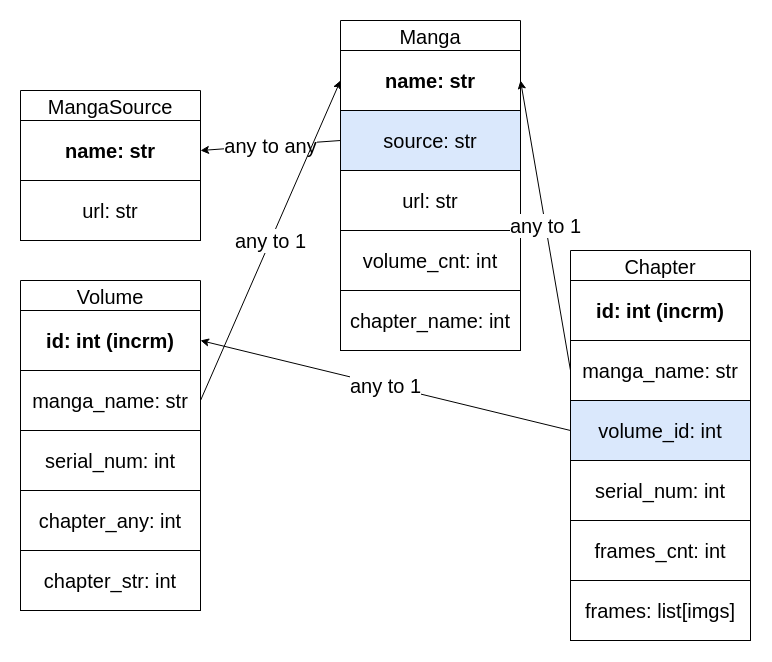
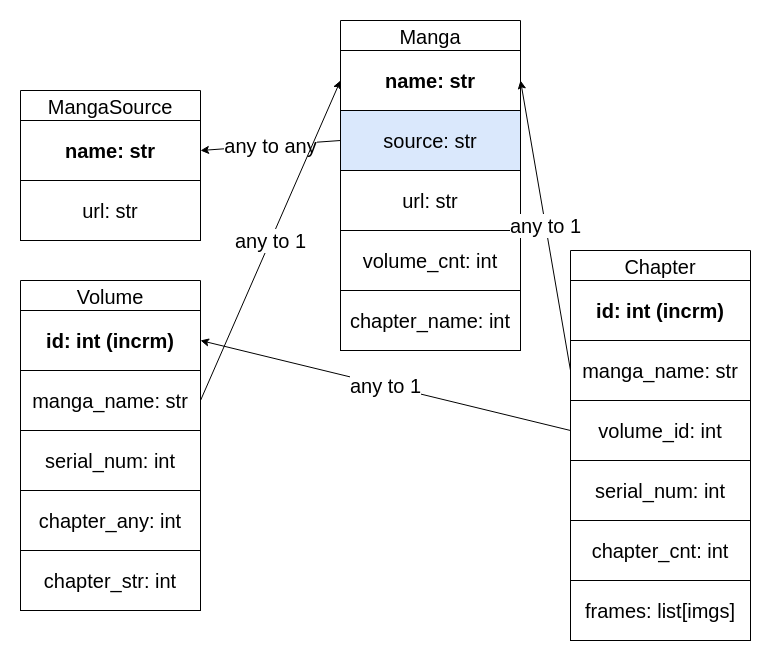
  <mxCell id="0" />
  <mxCell id="1" parent="0" />
  <mxCell id="2" value="MangaSource" style="swimlane;fontStyle=0;childLayout=stackLayout;horizontal=1;startSize=30;horizontalStack=0;resizeParent=1;resizeParentMax=0;resizeLast=0;collapsible=1;marginBottom=0;fontFamily=Helvetica;fontSize=20;" vertex="1" parent="1"><mxGeometry x="20" y="90" width="180" height="150" as="geometry"><mxRectangle x="160" y="140" width="160" height="30" as="alternateBounds" /></mxGeometry></mxCell>
  <mxCell id="3" value="&lt;b&gt;name: str&lt;/b&gt;" style="rounded=0;whiteSpace=wrap;html=1;fontFamily=Helvetica;fontSize=20;" vertex="1" parent="2"><mxGeometry y="30" width="180" height="60" as="geometry" /></mxCell>
  <mxCell id="4" value="url: str" style="rounded=0;whiteSpace=wrap;html=1;fontFamily=Helvetica;fontSize=20;" vertex="1" parent="2"><mxGeometry y="90" width="180" height="60" as="geometry" /></mxCell>
  <mxCell id="5" value="Manga" style="swimlane;fontStyle=0;childLayout=stackLayout;horizontal=1;startSize=30;horizontalStack=0;resizeParent=1;resizeParentMax=0;resizeLast=0;collapsible=1;marginBottom=0;fontFamily=Helvetica;fontSize=20;" vertex="1" parent="1"><mxGeometry x="340" y="20" width="180" height="330" as="geometry"><mxRectangle x="160" y="140" width="160" height="30" as="alternateBounds" /></mxGeometry></mxCell>
  <mxCell id="6" value="&lt;b&gt;name: str&lt;/b&gt;" style="rounded=0;whiteSpace=wrap;html=1;fontFamily=Helvetica;fontSize=20;" vertex="1" parent="5"><mxGeometry y="30" width="180" height="60" as="geometry" /></mxCell>
  <mxCell id="7" value="source: str" style="rounded=0;whiteSpace=wrap;html=1;fontFamily=Helvetica;fontSize=20;fillColor=#dae8fc;" vertex="1" parent="5"><mxGeometry y="90" width="180" height="60" as="geometry" /></mxCell>
  <mxCell id="8" value="url: str" style="rounded=0;whiteSpace=wrap;html=1;fontFamily=Helvetica;fontSize=20;" vertex="1" parent="5"><mxGeometry y="150" width="180" height="60" as="geometry" /></mxCell>
  <mxCell id="9" value="volume_cnt: int" style="rounded=0;whiteSpace=wrap;html=1;fontFamily=Helvetica;fontSize=20;" vertex="1" parent="5"><mxGeometry y="210" width="180" height="60" as="geometry" /></mxCell>
  <mxCell id="10" value="chapter_name: int" style="rounded=0;whiteSpace=wrap;html=1;fontFamily=Helvetica;fontSize=20;" vertex="1" parent="5"><mxGeometry y="270" width="180" height="60" as="geometry" /></mxCell>
  <mxCell id="11" value="any to any" style="edgeStyle=none;html=1;exitX=0;exitY=0.5;exitDx=0;exitDy=0;entryX=1;entryY=0.5;entryDx=0;entryDy=0;fontFamily=Helvetica;fontSize=20;" edge="1" parent="1" source="7" target="3"><mxGeometry relative="1" as="geometry" /></mxCell>
  <mxCell id="12" value="Volume" style="swimlane;fontStyle=0;childLayout=stackLayout;horizontal=1;startSize=30;horizontalStack=0;resizeParent=1;resizeParentMax=0;resizeLast=0;collapsible=1;marginBottom=0;fontFamily=Helvetica;fontSize=20;" vertex="1" parent="1"><mxGeometry x="20" y="280" width="180" height="330" as="geometry"><mxRectangle x="160" y="140" width="160" height="30" as="alternateBounds" /></mxGeometry></mxCell>
  <mxCell id="13" value="&lt;b&gt;id: int (incrm)&lt;/b&gt;" style="rounded=0;whiteSpace=wrap;html=1;fontFamily=Helvetica;fontSize=20;" vertex="1" parent="12"><mxGeometry y="30" width="180" height="60" as="geometry" /></mxCell>
  <mxCell id="14" value="manga_name: str" style="rounded=0;whiteSpace=wrap;html=1;fontFamily=Helvetica;fontSize=20;" vertex="1" parent="12"><mxGeometry y="90" width="180" height="60" as="geometry" /></mxCell>
  <mxCell id="15" value="serial_num: int" style="rounded=0;whiteSpace=wrap;html=1;fontFamily=Helvetica;fontSize=20;" vertex="1" parent="12"><mxGeometry y="150" width="180" height="60" as="geometry" /></mxCell>
  <mxCell id="16" value="chapter_any: int" style="rounded=0;whiteSpace=wrap;html=1;fontFamily=Helvetica;fontSize=20;" vertex="1" parent="12"><mxGeometry y="210" width="180" height="60" as="geometry" /></mxCell>
  <mxCell id="17" value="chapter_str: int" style="rounded=0;whiteSpace=wrap;html=1;fontFamily=Helvetica;fontSize=20;" vertex="1" parent="12"><mxGeometry y="270" width="180" height="60" as="geometry" /></mxCell>
  <mxCell id="18" value="any to 1" style="edgeStyle=none;html=1;exitX=1;exitY=0.5;exitDx=0;exitDy=0;entryX=0;entryY=0.5;entryDx=0;entryDy=0;fontFamily=Helvetica;fontSize=20;" edge="1" parent="1" source="14" target="6"><mxGeometry relative="1" as="geometry" /></mxCell>
  <mxCell id="19" value="Chapter" style="swimlane;fontStyle=0;childLayout=stackLayout;horizontal=1;startSize=30;horizontalStack=0;resizeParent=1;resizeParentMax=0;resizeLast=0;collapsible=1;marginBottom=0;fontFamily=Helvetica;fontSize=20;" vertex="1" parent="1"><mxGeometry x="570" y="250" width="180" height="390" as="geometry"><mxRectangle x="160" y="140" width="160" height="30" as="alternateBounds" /></mxGeometry></mxCell>
  <mxCell id="20" value="&lt;b&gt;id: int (incrm)&lt;/b&gt;" style="rounded=0;whiteSpace=wrap;html=1;fontFamily=Helvetica;fontSize=20;" vertex="1" parent="19"><mxGeometry y="30" width="180" height="60" as="geometry" /></mxCell>
  <mxCell id="21" value="manga_name: str" style="rounded=0;whiteSpace=wrap;html=1;fontFamily=Helvetica;fontSize=20;" vertex="1" parent="19"><mxGeometry y="90" width="180" height="60" as="geometry" /></mxCell>
- <mxCell id="22" value="volume_id: int" style="rounded=0;whiteSpace=wrap;html=1;fontFamily=Helvetica;fontSize=20;fillColor=#dae8fc;" vertex="1" parent="19"><mxGeometry y="150" width="180" height="60" as="geometry" /></mxCell>
+ <mxCell id="22" value="volume_id: int" style="rounded=0;whiteSpace=wrap;html=1;fontFamily=Helvetica;fontSize=20;" vertex="1" parent="19"><mxGeometry y="150" width="180" height="60" as="geometry" /></mxCell>
  <mxCell id="23" value="serial_num: int" style="rounded=0;whiteSpace=wrap;html=1;fontFamily=Helvetica;fontSize=20;" vertex="1" parent="19"><mxGeometry y="210" width="180" height="60" as="geometry" /></mxCell>
- <mxCell id="24" value="frames_cnt: int" style="rounded=0;whiteSpace=wrap;html=1;fontFamily=Helvetica;fontSize=20;" vertex="1" parent="19"><mxGeometry y="270" width="180" height="60" as="geometry" /></mxCell>
+ <mxCell id="24" value="chapter_cnt: int" style="rounded=0;whiteSpace=wrap;html=1;fontFamily=Helvetica;fontSize=20;" vertex="1" parent="19"><mxGeometry y="270" width="180" height="60" as="geometry" /></mxCell>
  <mxCell id="25" value="frames: list[imgs]" style="rounded=0;whiteSpace=wrap;html=1;fontFamily=Helvetica;fontSize=20;" vertex="1" parent="19"><mxGeometry y="330" width="180" height="60" as="geometry" /></mxCell>
  <mxCell id="26" value="any to 1" style="edgeStyle=none;html=1;exitX=0;exitY=0.5;exitDx=0;exitDy=0;entryX=1;entryY=0.5;entryDx=0;entryDy=0;fontFamily=Helvetica;fontSize=20;" edge="1" parent="1" source="21" target="6"><mxGeometry relative="1" as="geometry" /></mxCell>
  <mxCell id="27" value="any to 1" style="edgeStyle=none;html=1;exitX=0;exitY=0.5;exitDx=0;exitDy=0;entryX=1;entryY=0.5;entryDx=0;entryDy=0;fontFamily=Helvetica;fontSize=20;" edge="1" parent="1" source="22" target="13"><mxGeometry relative="1" as="geometry" /></mxCell>
